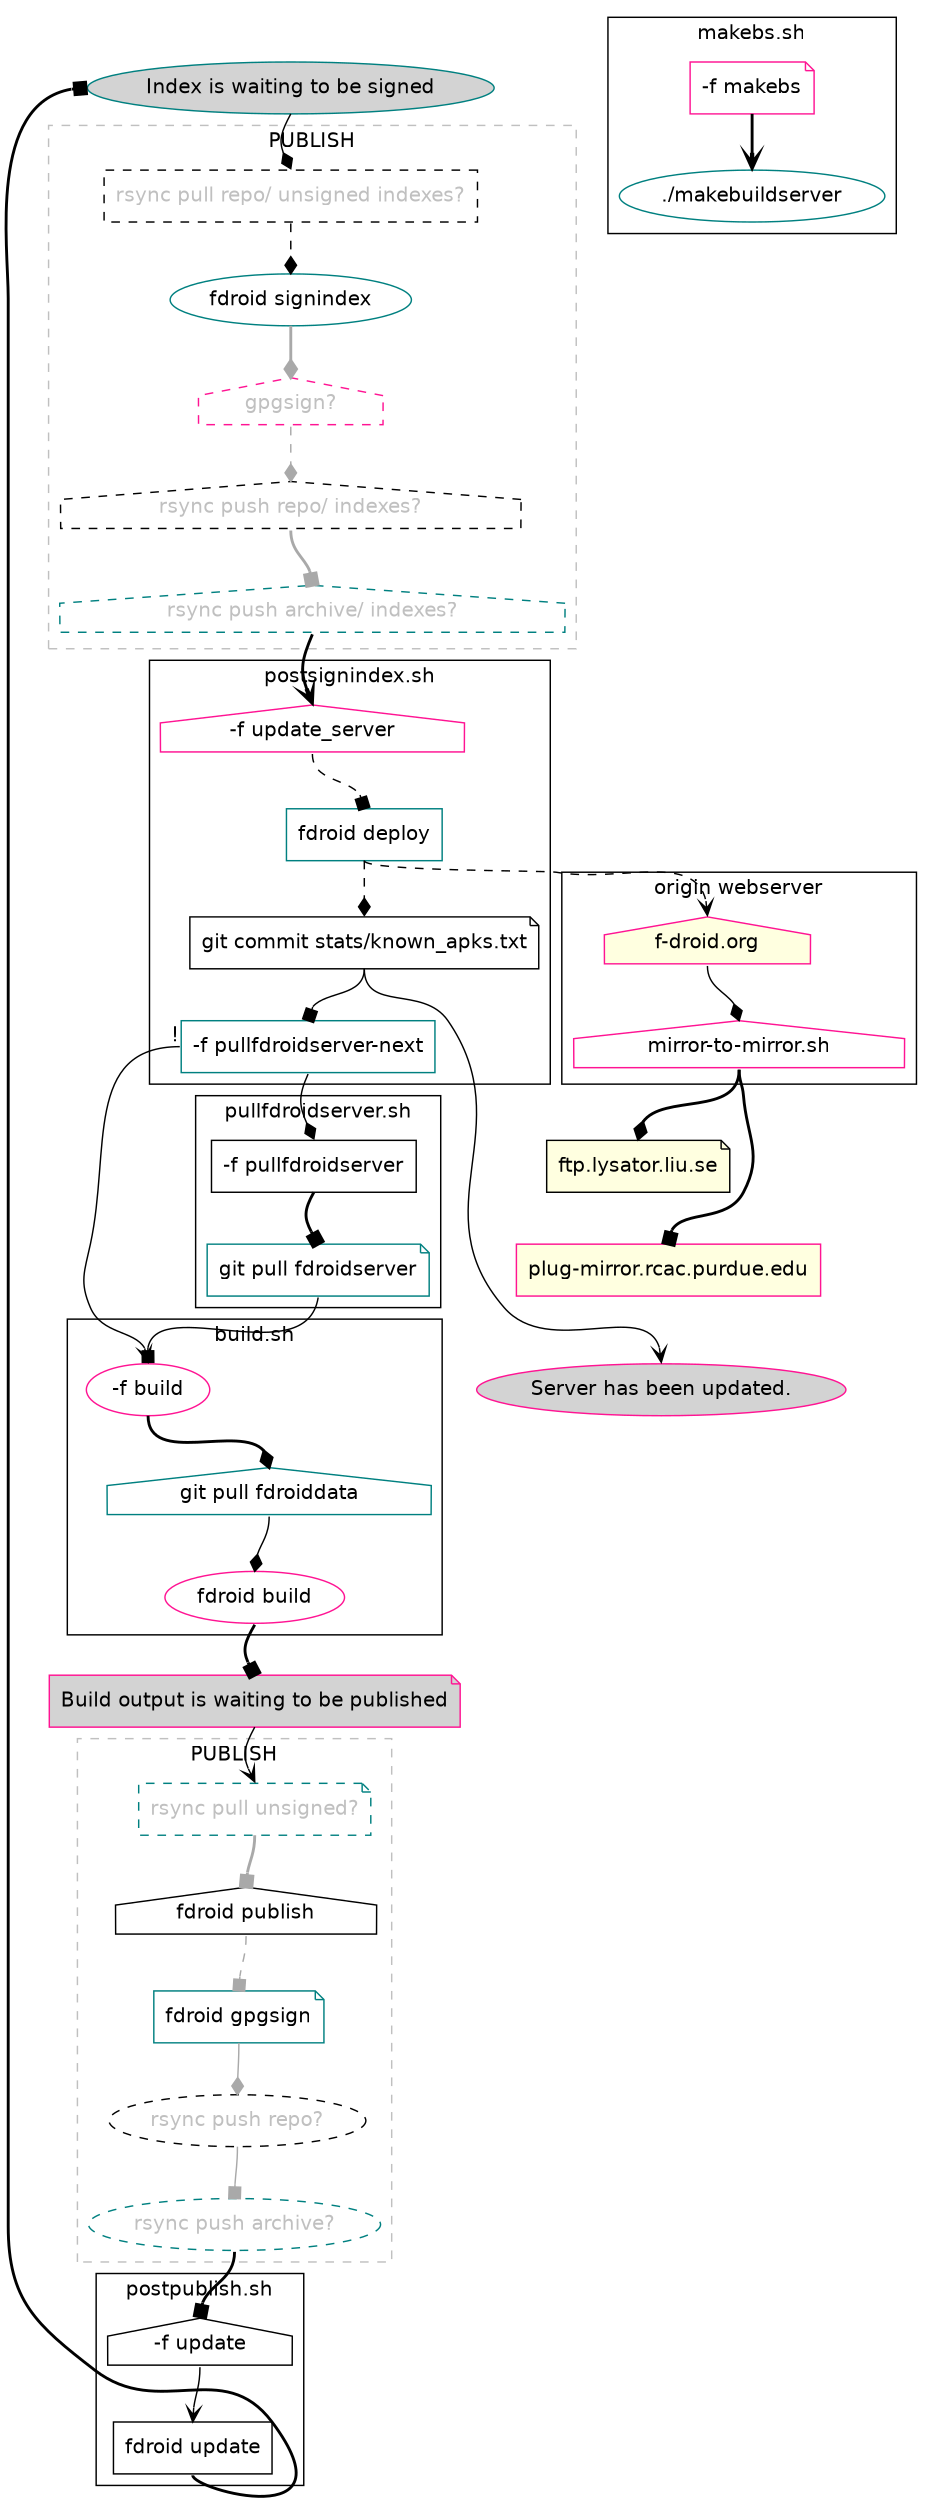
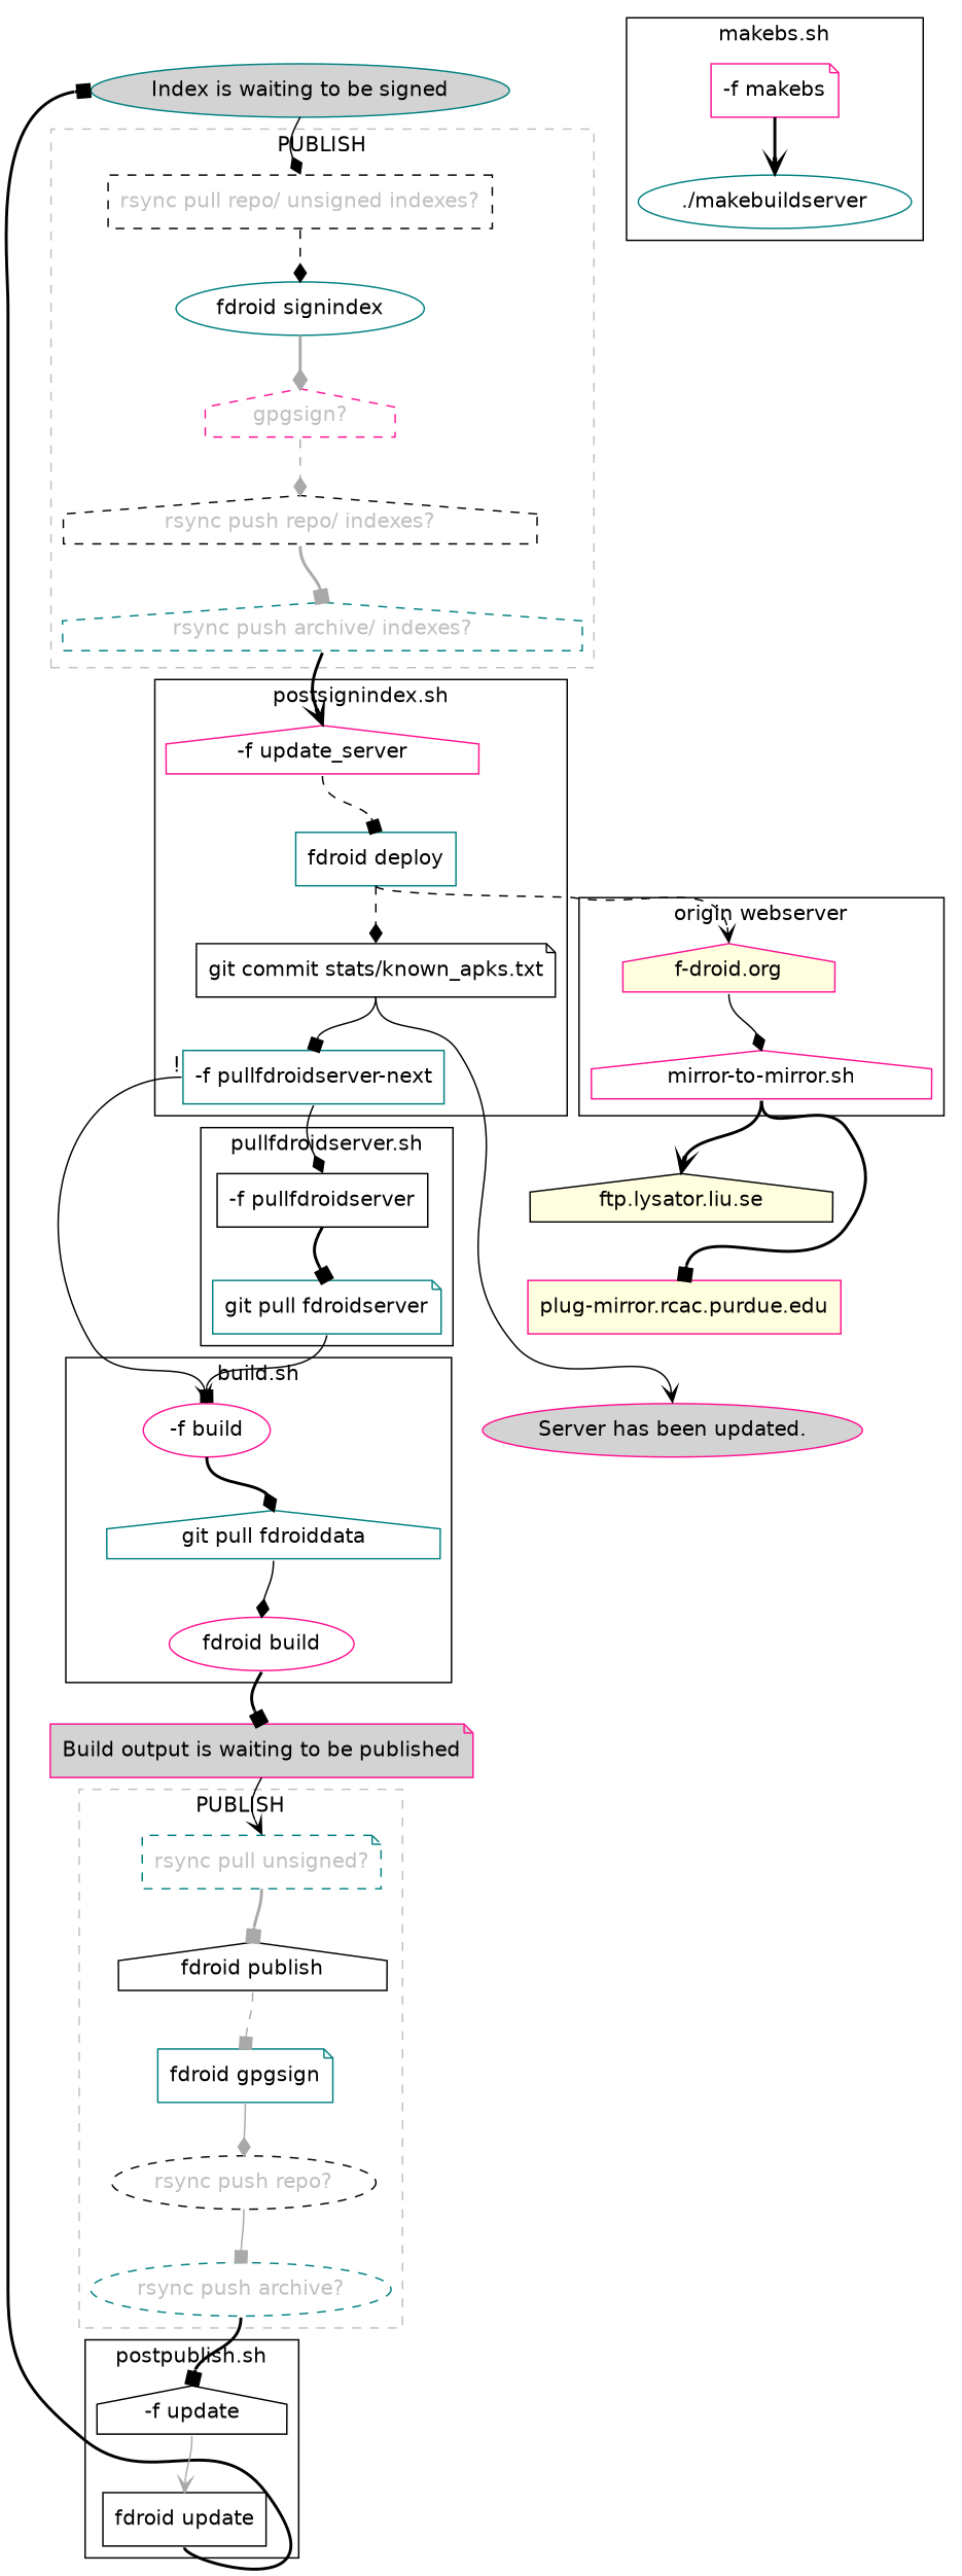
  digraph {
    compound=true
    fontname="DejaVu Sans"
    splines=true
    node [color=teal fontname="DejaVu Sans" shape=house]
    edge [fontname="DejaVu Sans" headport=n style=invis tailport=s]
    "fdroid publish" [color=black]
    "fdroid gpgsign" [shape=note]
    n3 [fontcolor=grey label="rsync pull unsigned?" shape=note style=dashed]
    n4 [color=black fontcolor=grey label="rsync push repo?" shape=ellipse style=dashed]
    n5 [fontcolor=grey label="rsync push archive?" shape=ellipse style=dashed]
    "fdroid signindex" [shape=ellipse]
    n7 [color=black fontcolor=grey label="rsync pull repo/ unsigned indexes?" shape=box style=dashed]
    n8 [color=black fontcolor=grey label="rsync push repo/ indexes?" style=dashed]
    n9 [fontcolor=grey label="rsync push archive/ indexes?" style=dashed]
    "gpgsign?" [color=deeppink fontcolor=grey style=dashed]
    "fdroid build" [color=deeppink shape=ellipse]
    "git pull fdroiddata"
    "-f build" [color=deeppink shape=ellipse]
    "fdroid update" [color=black shape=box]
    "-f update" [color=black]
    "fdroid deploy" [shape=box]
    "git commit stats/known_apks.txt" [color=black shape=note]
    "-f pullfdroidserver-next" [shape=box]
    "-f update_server" [color=deeppink]
    "git pull fdroidserver" [shape=note]
    "-f pullfdroidserver" [color=black shape=box]
    "./makebuildserver" [shape=ellipse]
    "-f makebs" [color=deeppink shape=note]
    "mirror-to-mirror.sh" [color=deeppink]
    "f-droid.org" [color=deeppink fillcolor=lightyellow style=filled]
    n26 [color=deeppink fillcolor=lightgrey label="Build output is waiting to be published" shape=note style=filled]
    n27 [fillcolor=lightgrey label="Index is waiting to be signed" shape=ellipse style=filled]
    n28 [color=deeppink fillcolor=lightgrey label="Server has been updated." shape=ellipse style=filled]
-   "ftp.lysator.liu.se" [color=black fillcolor=lightyellow shape=note style=filled]
+   "ftp.lysator.liu.se" [color=black fillcolor=lightyellow style=filled]
    "plug-mirror.rcac.purdue.edu" [color=deeppink fillcolor=lightyellow shape=box style=filled]
    top [style=invis color="" shape=""]
    subgraph cluster_1 {
      color=grey
      label=PUBLISH
      style=dashed
      "fdroid publish"
      "fdroid gpgsign"
      n3
      n4
      n5
    }
    subgraph cluster_2 {
      color=grey
      label=PUBLISH
      style=dashed
      "fdroid signindex"
      n7
      n8
      n9
      "gpgsign?"
    }
    subgraph cluster_3 {
      label="build.sh"
      "fdroid build"
      "git pull fdroiddata"
      "-f build"
    }
    subgraph cluster_4 {
      label="postpublish.sh"
      "fdroid update"
      "-f update"
    }
    subgraph cluster_5 {
      label="postsignindex.sh"
      "fdroid deploy"
      "git commit stats/known_apks.txt"
      "-f pullfdroidserver-next"
      "-f update_server"
    }
    subgraph cluster_6 {
      label="pullfdroidserver.sh"
      "git pull fdroidserver"
      "-f pullfdroidserver"
    }
    subgraph cluster_7 {
      label="makebs.sh"
      "./makebuildserver"
      "-f makebs"
    }
    subgraph cluster_8 {
      label="origin webserver"
      "mirror-to-mirror.sh"
      "f-droid.org"
    }
    "fdroid publish" -> "fdroid gpgsign" [arrowhead=box color=darkgrey style=dashed]
    "fdroid gpgsign" -> n4 [arrowhead=diamond color=darkgrey style=solid]
    n3 -> "fdroid publish" [arrowhead=box color=darkgrey style=bold]
    n4 -> n5 [arrowhead=box color=darkgrey style=solid]
    n5 -> "-f update" [arrowhead=box style=bold]
    "fdroid signindex" -> "gpgsign?" [arrowhead=diamond color=darkgrey style=bold]
    n7 -> "fdroid signindex" [arrowhead=diamond style=dashed]
    n7 -> n9
    n8 -> n9 [arrowhead=box color=darkgrey style=bold]
    n9 -> "-f update_server" [arrowhead=vee style=bold]
    n9 -> "-f update_server"
    "gpgsign?" -> n8 [arrowhead=diamond color=darkgrey style=dashed]
    "fdroid build" -> n26 [arrowhead=box style=bold]
    "fdroid build" -> n26
    "git pull fdroiddata" -> "fdroid build" [arrowhead=diamond style=solid]
    "-f build" -> "fdroid build"
    "-f build" -> "git pull fdroiddata" [arrowhead=diamond style=bold]
    "fdroid update" -> n27 [arrowhead=box headport=w style=bold]
-   "-f update" -> "fdroid update" [arrowhead=vee style=solid]
+   "-f update" -> "fdroid update" [arrowhead=vee style=solid color=darkgrey]
    "fdroid deploy" -> "git commit stats/known_apks.txt" [arrowhead=diamond style=dashed]
    "fdroid deploy" -> "f-droid.org" [arrowhead=vee style=dashed]
    "git commit stats/known_apks.txt" -> "-f pullfdroidserver-next" [arrowhead=box style=solid]
    "git commit stats/known_apks.txt" -> n28 [arrowhead=vee style=solid]
    "-f pullfdroidserver-next" -> "-f build" [arrowhead=vee fontweight=bold style=solid taillabel="!" tailport=w]
    "-f pullfdroidserver-next" -> "-f pullfdroidserver" [arrowhead=diamond style=solid]
    "-f pullfdroidserver-next" -> "-f pullfdroidserver"
    "-f update_server" -> "fdroid deploy" [arrowhead=box style=dashed]
    "-f update_server" -> "-f pullfdroidserver-next"
    "git pull fdroidserver" -> "-f build" [arrowhead=box style=solid]
    "git pull fdroidserver" -> "-f build"
    "-f pullfdroidserver" -> "git pull fdroidserver" [arrowhead=box style=bold]
    "-f pullfdroidserver" -> "git pull fdroidserver"
    "-f makebs" -> "./makebuildserver" [arrowhead=vee style=bold]
-   "mirror-to-mirror.sh" -> "ftp.lysator.liu.se" [arrowhead=diamond style=bold]
+   "mirror-to-mirror.sh" -> "ftp.lysator.liu.se" [arrowhead=vee style=bold]
    "mirror-to-mirror.sh" -> "plug-mirror.rcac.purdue.edu" [arrowhead=box style=bold]
    "f-droid.org" -> "mirror-to-mirror.sh" [arrowhead=diamond style=solid]
    n26 -> n3 [arrowhead=vee style=solid]
    n26 -> n3
    n27 -> n7 [arrowhead=diamond style=solid]
    n27 -> n7
    "ftp.lysator.liu.se" -> "plug-mirror.rcac.purdue.edu"
    "plug-mirror.rcac.purdue.edu" -> n28
    top -> "-f build"
  }
